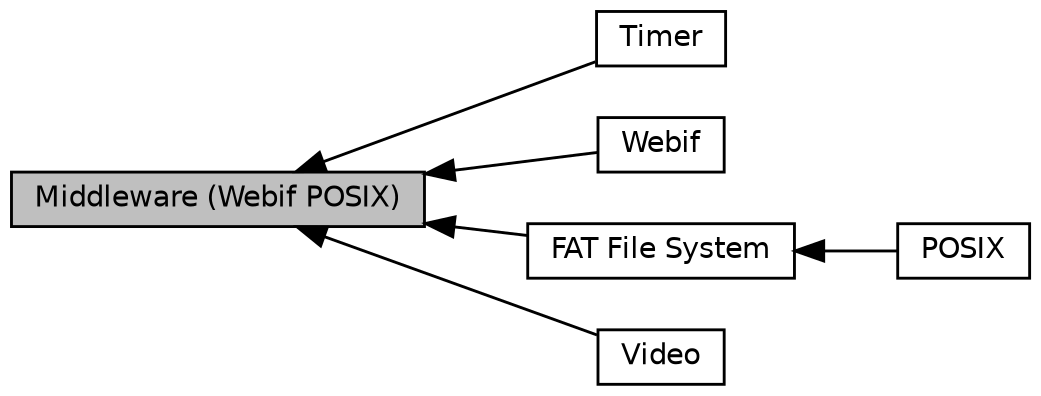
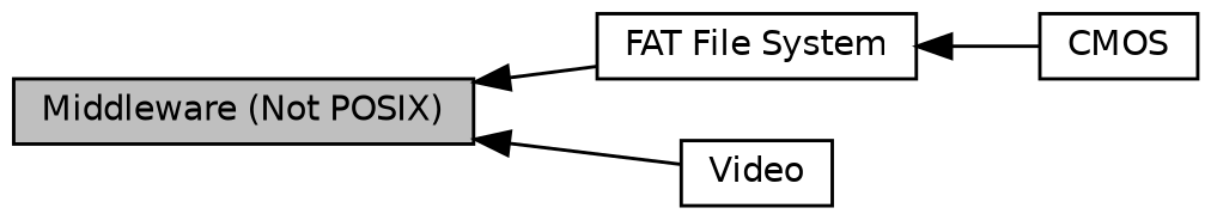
  digraph {
    rankdir=LR
    node [color=black fillcolor=white fontname=Helvetica fontsize=10 shape=box style=filled]
    edge [dir=back fontname=Helvetica fontsize=10 labelfontname=Helvetica labelfontsize=10 shape=plaintext style=solid]
-   n1 [height=0.2 label=Timer width=0.4]
-   n2 [height=0.2 label=Webif width=0.4]
-   n3 [fillcolor=grey75 fontcolor=black height=0.2 label="Middleware (Webif POSIX)" width=0.4]
+   n3 [fillcolor=grey75 fontcolor=black height=0.2 label="Middleware (Not POSIX)" width=0.4]
    n4 [height=0.2 label="FAT File System" width=0.4]
    n5 [height=0.2 label=Video width=0.4]
-   n6 [height=0.2 label=POSIX width=0.4]
-   n3 -> n1
-   n3 -> n2
+   n6 [height=0.2 label=CMOS width=0.4]
    n3 -> n4
    n3 -> n5
    n4 -> n6
  }
